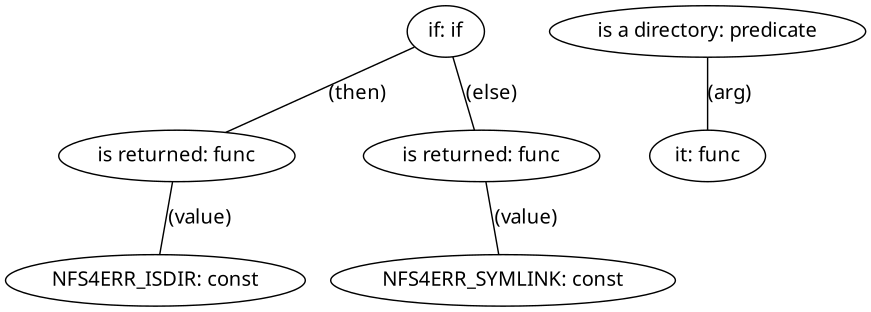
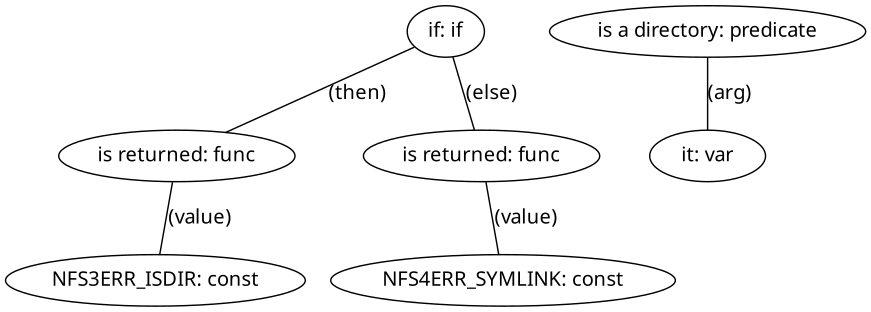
  graph {
    fontname="Noto Sans"
    node [fontname="Noto Sans"]
    edge [fontname="Noto Sans"]
    n1 [label="if: if"]
    n2 [label="is returned: func"]
    n3 [label="is returned: func"]
    n4 [label="is a directory: predicate"]
-   n5 [label="it: func"]
-   n6 [label="NFS4ERR_ISDIR: const"]
+   n5 [label="it: var"]
+   n6 [label="NFS3ERR_ISDIR: const"]
    n7 [label="NFS4ERR_SYMLINK: const"]
    n1 -- n2 [label="(then)"]
    n1 -- n3 [label="(else)"]
    n2 -- n6 [label="(value)"]
    n3 -- n7 [label="(value)"]
    n4 -- n5 [label="(arg)"]
  }
